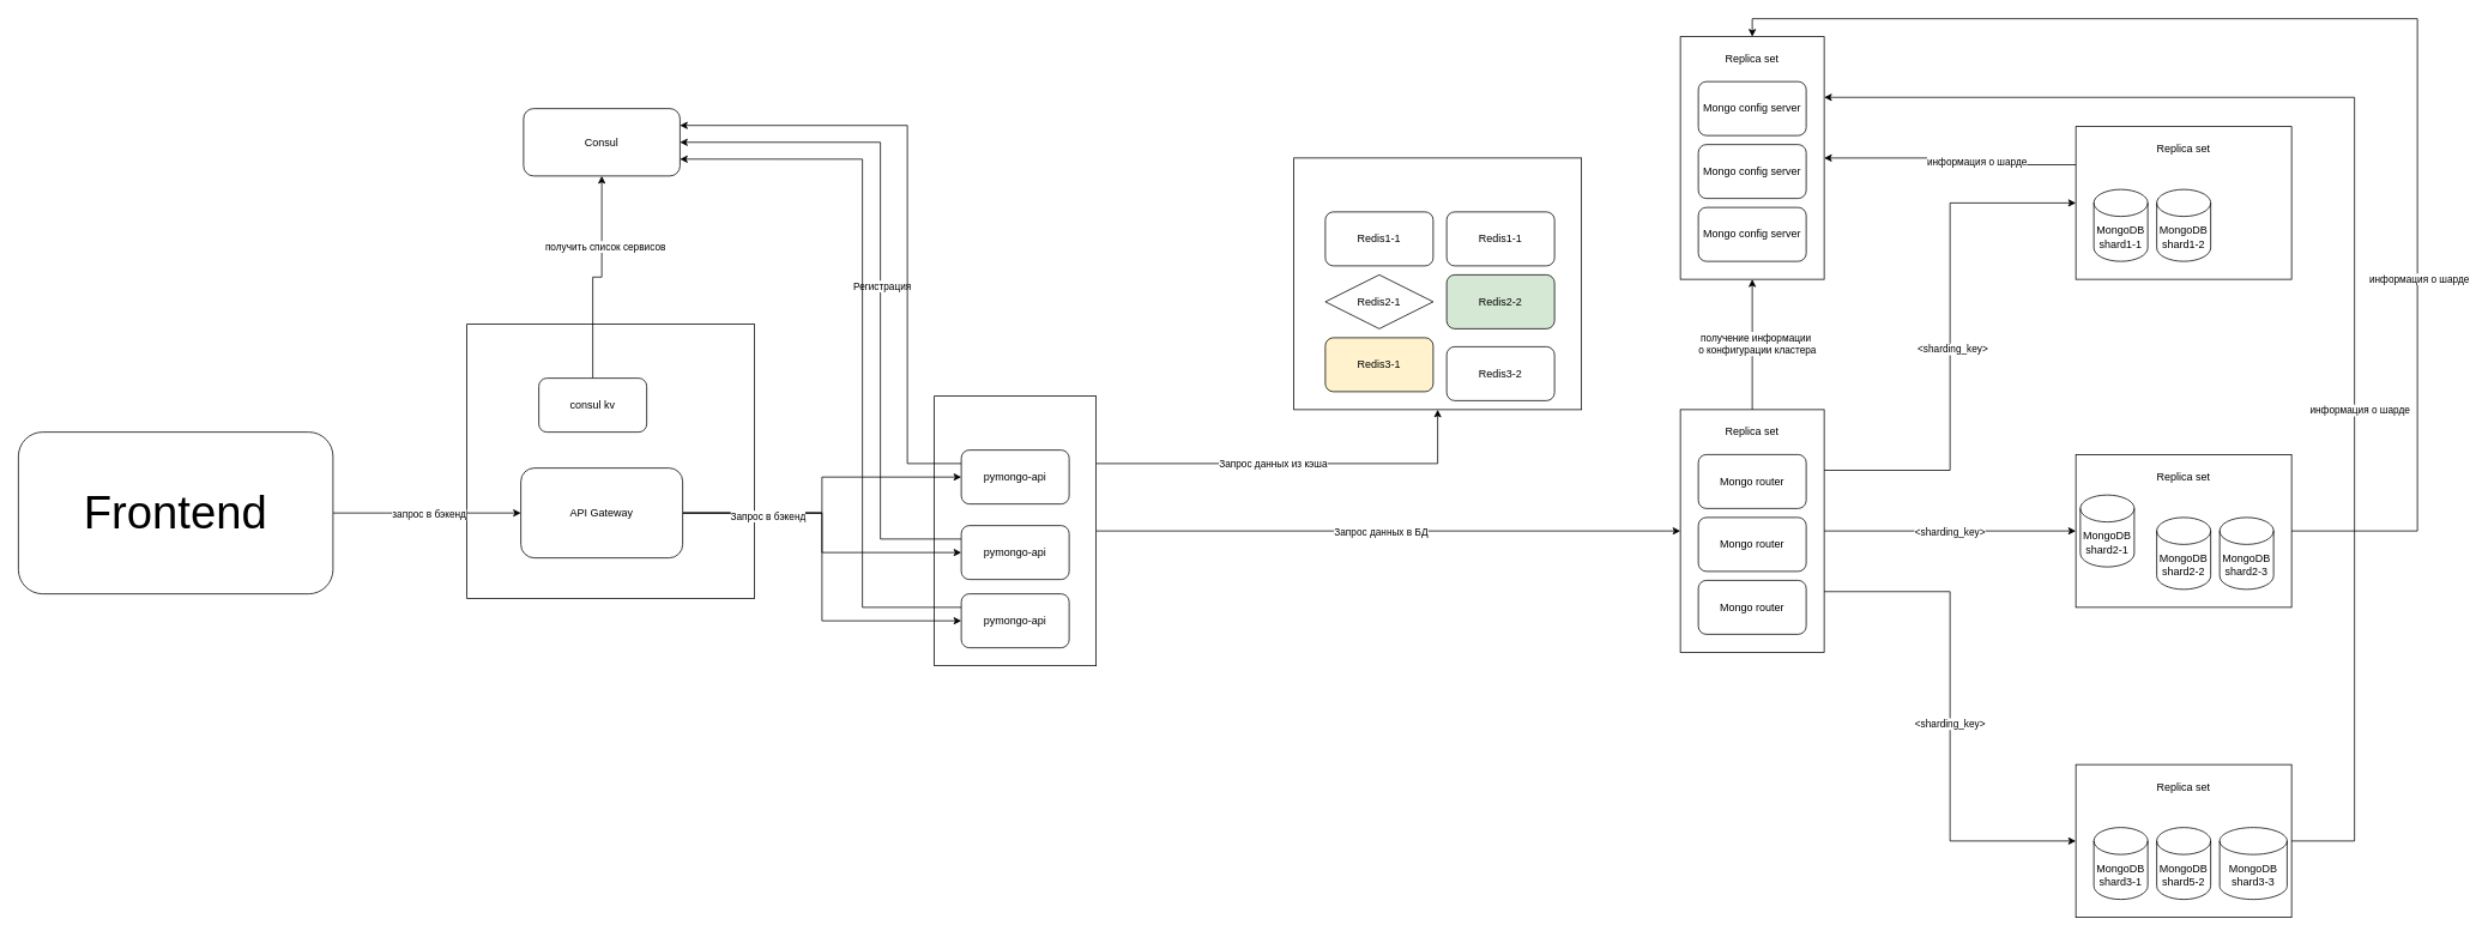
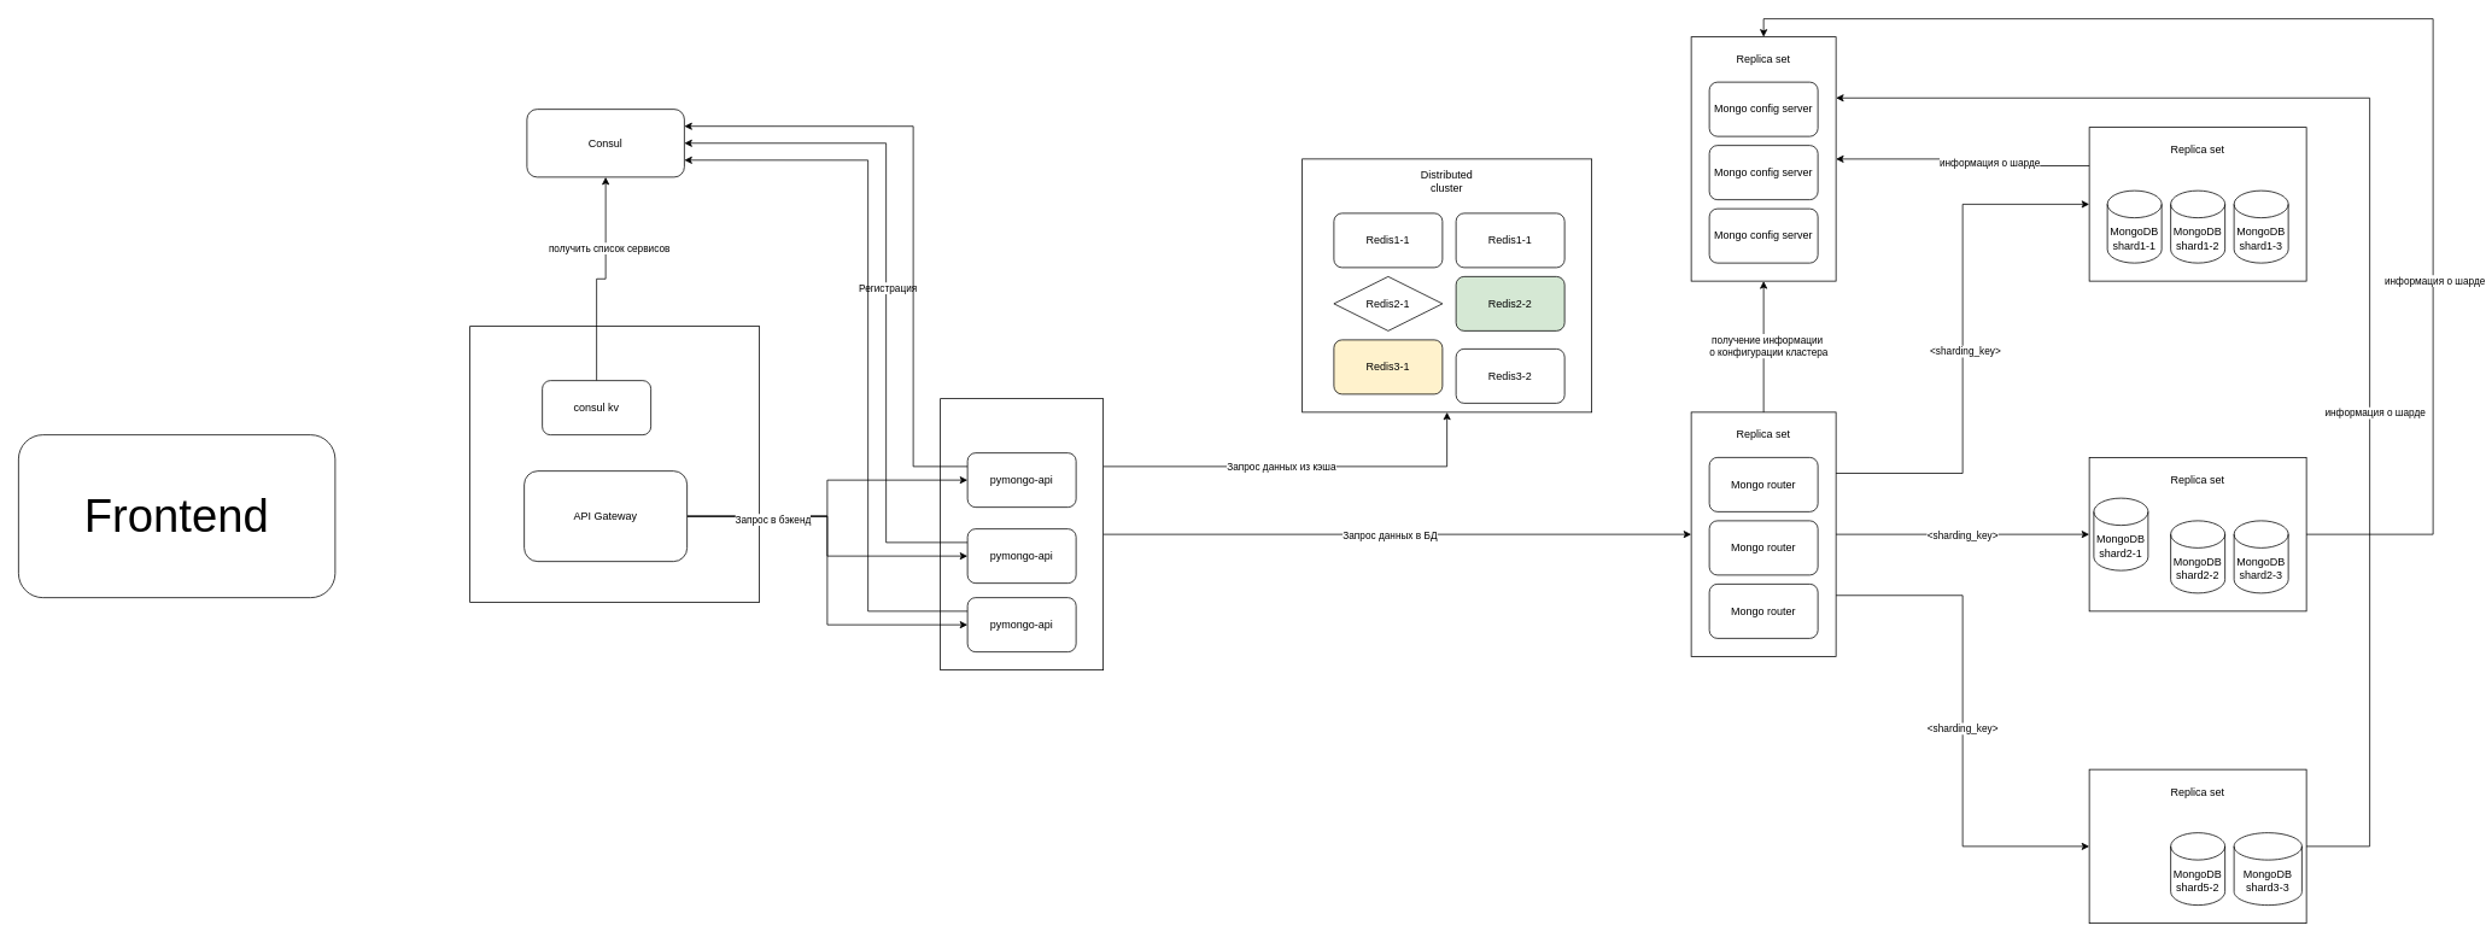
  <mxCell id="0" />
  <mxCell id="1" parent="0" />
  <mxCell id="2" value="" style="rounded=0;whiteSpace=wrap;html=1;" vertex="1" parent="1"><mxGeometry x="519" y="360" width="320" height="305" as="geometry" /></mxCell>
  <mxCell id="3" style="edgeStyle=orthogonalEdgeStyle;rounded=0;orthogonalLoop=1;jettySize=auto;html=1;entryX=0;entryY=0.5;entryDx=0;entryDy=0;" edge="1" parent="1" source="7" target="36"><mxGeometry relative="1" as="geometry" /></mxCell>
  <mxCell id="4" value="Запрос данных в БД" style="edgeLabel;html=1;align=center;verticalAlign=middle;resizable=0;points=[];" vertex="1" connectable="0" parent="3"><mxGeometry x="-0.028" y="-1" relative="1" as="geometry"><mxPoint as="offset" /></mxGeometry></mxCell>
  <mxCell id="5" style="edgeStyle=orthogonalEdgeStyle;rounded=0;orthogonalLoop=1;jettySize=auto;html=1;exitX=1;exitY=0.25;exitDx=0;exitDy=0;entryX=0.5;entryY=1;entryDx=0;entryDy=0;" edge="1" parent="1" source="7" target="54"><mxGeometry relative="1" as="geometry" /></mxCell>
  <mxCell id="6" value="Запрос данных из кэша" style="edgeLabel;html=1;align=center;verticalAlign=middle;resizable=0;points=[];" vertex="1" connectable="0" parent="5"><mxGeometry x="-0.113" y="1" relative="1" as="geometry"><mxPoint x="1" as="offset" /></mxGeometry></mxCell>
  <mxCell id="7" value="" style="rounded=0;whiteSpace=wrap;html=1;" vertex="1" parent="1"><mxGeometry x="1039" y="440" width="180" height="300" as="geometry" /></mxCell>
  <mxCell id="8" style="edgeStyle=orthogonalEdgeStyle;rounded=0;orthogonalLoop=1;jettySize=auto;html=1;exitX=0;exitY=0.25;exitDx=0;exitDy=0;entryX=1;entryY=0.5;entryDx=0;entryDy=0;" edge="1" parent="1" source="10" target="76"><mxGeometry relative="1" as="geometry"><Array as="points"><mxPoint x="979" y="599" /><mxPoint x="979" y="158" /></Array></mxGeometry></mxCell>
  <mxCell id="9" value="Регистрация" style="edgeLabel;html=1;align=center;verticalAlign=middle;resizable=0;points=[];" vertex="1" connectable="0" parent="8"><mxGeometry x="-0.011" relative="1" as="geometry"><mxPoint x="1" y="1" as="offset" /></mxGeometry></mxCell>
  <mxCell id="10" value="pymongo-api" style="rounded=1;whiteSpace=wrap;html=1;" parent="1" vertex="1"><mxGeometry x="1069" y="584" width="120" height="60" as="geometry" /></mxCell>
  <mxCell id="11" value="" style="group" parent="1" vertex="1" connectable="0"><mxGeometry x="2309" y="850" width="240" height="170" as="geometry" /></mxCell>
  <mxCell id="12" value="" style="rounded=0;whiteSpace=wrap;html=1;" parent="11" vertex="1"><mxGeometry width="240" height="170" as="geometry" /></mxCell>
- <mxCell id="13" value="MongoDB&lt;div&gt;shard3-1&lt;/div&gt;" style="shape=cylinder3;whiteSpace=wrap;html=1;boundedLbl=1;backgroundOutline=1;size=15;" parent="11" vertex="1"><mxGeometry x="20" y="70" width="60" height="80" as="geometry" /></mxCell>
  <mxCell id="14" value="MongoDB&lt;div&gt;shard5-2&lt;/div&gt;" style="shape=cylinder3;whiteSpace=wrap;html=1;boundedLbl=1;backgroundOutline=1;size=15;" parent="11" vertex="1"><mxGeometry x="90" y="70" width="60" height="80" as="geometry" /></mxCell>
  <mxCell id="15" value="MongoDB&lt;div&gt;shard3-3&lt;/div&gt;" style="shape=cylinder3;whiteSpace=wrap;html=1;boundedLbl=1;backgroundOutline=1;size=15;" parent="11" vertex="1"><mxGeometry x="160" y="70" width="75" height="80" as="geometry" /></mxCell>
  <mxCell id="16" value="Replica set" style="text;html=1;align=center;verticalAlign=middle;whiteSpace=wrap;rounded=0;" parent="11" vertex="1"><mxGeometry x="75" y="10" width="90" height="30" as="geometry" /></mxCell>
  <mxCell id="17" value="" style="group" parent="1" vertex="1" connectable="0"><mxGeometry x="2309" y="505" width="240" height="170" as="geometry" /></mxCell>
  <mxCell id="18" value="" style="rounded=0;whiteSpace=wrap;html=1;" parent="17" vertex="1"><mxGeometry width="240" height="170" as="geometry" /></mxCell>
  <mxCell id="19" value="MongoDB&lt;br&gt;shard2-1" style="shape=cylinder3;whiteSpace=wrap;html=1;boundedLbl=1;backgroundOutline=1;size=15;" parent="17" vertex="1"><mxGeometry x="5" y="45" width="60" height="80" as="geometry" /></mxCell>
  <mxCell id="20" value="MongoDB&lt;br&gt;shard2-2" style="shape=cylinder3;whiteSpace=wrap;html=1;boundedLbl=1;backgroundOutline=1;size=15;" parent="17" vertex="1"><mxGeometry x="90" y="70" width="60" height="80" as="geometry" /></mxCell>
  <mxCell id="21" value="MongoDB&lt;br&gt;shard2-3" style="shape=cylinder3;whiteSpace=wrap;html=1;boundedLbl=1;backgroundOutline=1;size=15;" parent="17" vertex="1"><mxGeometry x="160" y="70" width="60" height="80" as="geometry" /></mxCell>
  <mxCell id="22" value="Replica set" style="text;html=1;align=center;verticalAlign=middle;whiteSpace=wrap;rounded=0;" parent="17" vertex="1"><mxGeometry x="75" y="10" width="90" height="30" as="geometry" /></mxCell>
  <mxCell id="23" value="" style="group" parent="1" vertex="1" connectable="0"><mxGeometry x="2309" y="140" width="240" height="170" as="geometry" /></mxCell>
  <mxCell id="24" value="" style="rounded=0;whiteSpace=wrap;html=1;" parent="23" vertex="1"><mxGeometry width="240" height="170" as="geometry" /></mxCell>
  <mxCell id="25" value="MongoDB&lt;div&gt;shard1-1&lt;/div&gt;" style="shape=cylinder3;whiteSpace=wrap;html=1;boundedLbl=1;backgroundOutline=1;size=15;" parent="23" vertex="1"><mxGeometry x="20" y="70" width="60" height="80" as="geometry" /></mxCell>
  <mxCell id="26" value="MongoDB&lt;div&gt;shard1-2&lt;/div&gt;" style="shape=cylinder3;whiteSpace=wrap;html=1;boundedLbl=1;backgroundOutline=1;size=15;" parent="23" vertex="1"><mxGeometry x="90" y="70" width="60" height="80" as="geometry" /></mxCell>
+ <mxCell id="27" value="MongoDB&lt;div&gt;shard1-3&lt;/div&gt;" style="shape=cylinder3;whiteSpace=wrap;html=1;boundedLbl=1;backgroundOutline=1;size=15;" parent="23" vertex="1"><mxGeometry x="160" y="70" width="60" height="80" as="geometry" /></mxCell>
  <mxCell id="28" value="Replica set" style="text;html=1;align=center;verticalAlign=middle;whiteSpace=wrap;rounded=0;" parent="23" vertex="1"><mxGeometry x="75" y="10" width="90" height="30" as="geometry" /></mxCell>
  <mxCell id="29" value="" style="group" parent="1" vertex="1" connectable="0"><mxGeometry x="1869" y="40" width="160" height="270" as="geometry" /></mxCell>
  <mxCell id="30" value="" style="rounded=0;whiteSpace=wrap;html=1;" parent="29" vertex="1"><mxGeometry width="160" height="270" as="geometry" /></mxCell>
  <mxCell id="31" value="Mongo config server" style="rounded=1;whiteSpace=wrap;html=1;" parent="29" vertex="1"><mxGeometry x="20" y="50" width="120" height="60" as="geometry" /></mxCell>
  <mxCell id="32" value="Mongo config server" style="rounded=1;whiteSpace=wrap;html=1;" parent="29" vertex="1"><mxGeometry x="20" y="120" width="120" height="60" as="geometry" /></mxCell>
  <mxCell id="33" value="Mongo config server" style="rounded=1;whiteSpace=wrap;html=1;" parent="29" vertex="1"><mxGeometry x="20" y="190" width="120" height="60" as="geometry" /></mxCell>
  <mxCell id="34" value="Replica set" style="text;html=1;align=center;verticalAlign=middle;whiteSpace=wrap;rounded=0;" parent="29" vertex="1"><mxGeometry x="35" y="10" width="90" height="30" as="geometry" /></mxCell>
  <mxCell id="35" value="" style="group" parent="1" vertex="1" connectable="0"><mxGeometry x="1869" y="455" width="160" height="270" as="geometry" /></mxCell>
  <mxCell id="36" value="" style="rounded=0;whiteSpace=wrap;html=1;" parent="35" vertex="1"><mxGeometry width="160" height="270" as="geometry" /></mxCell>
  <mxCell id="37" value="Mongo router" style="rounded=1;whiteSpace=wrap;html=1;" parent="35" vertex="1"><mxGeometry x="20" y="50" width="120" height="60" as="geometry" /></mxCell>
  <mxCell id="38" value="Mongo router" style="rounded=1;whiteSpace=wrap;html=1;" parent="35" vertex="1"><mxGeometry x="20" y="120" width="120" height="60" as="geometry" /></mxCell>
  <mxCell id="39" value="Mongo router" style="rounded=1;whiteSpace=wrap;html=1;" parent="35" vertex="1"><mxGeometry x="20" y="190" width="120" height="60" as="geometry" /></mxCell>
  <mxCell id="40" value="Replica set" style="text;html=1;align=center;verticalAlign=middle;whiteSpace=wrap;rounded=0;" parent="35" vertex="1"><mxGeometry x="35" y="10" width="90" height="30" as="geometry" /></mxCell>
  <mxCell id="41" style="edgeStyle=orthogonalEdgeStyle;rounded=0;orthogonalLoop=1;jettySize=auto;html=1;entryX=0;entryY=0.5;entryDx=0;entryDy=0;" parent="1" source="36" target="18" edge="1"><mxGeometry relative="1" as="geometry" /></mxCell>
  <mxCell id="42" value="&amp;lt;sharding_key&amp;gt;" style="edgeLabel;html=1;align=center;verticalAlign=middle;resizable=0;points=[];" vertex="1" connectable="0" parent="41"><mxGeometry x="-0.014" y="-1" relative="1" as="geometry"><mxPoint x="1" as="offset" /></mxGeometry></mxCell>
  <mxCell id="43" style="edgeStyle=orthogonalEdgeStyle;rounded=0;orthogonalLoop=1;jettySize=auto;html=1;exitX=1;exitY=0.25;exitDx=0;exitDy=0;entryX=0;entryY=0.5;entryDx=0;entryDy=0;" parent="1" source="36" target="24" edge="1"><mxGeometry relative="1" as="geometry" /></mxCell>
  <mxCell id="44" value="&amp;lt;sharding_key&amp;gt;" style="edgeLabel;html=1;align=center;verticalAlign=middle;resizable=0;points=[];" vertex="1" connectable="0" parent="43"><mxGeometry x="-0.049" y="-2" relative="1" as="geometry"><mxPoint as="offset" /></mxGeometry></mxCell>
  <mxCell id="45" style="edgeStyle=orthogonalEdgeStyle;rounded=0;orthogonalLoop=1;jettySize=auto;html=1;exitX=1;exitY=0.75;exitDx=0;exitDy=0;entryX=0;entryY=0.5;entryDx=0;entryDy=0;" parent="1" source="36" target="12" edge="1"><mxGeometry relative="1" as="geometry" /></mxCell>
  <mxCell id="46" value="&amp;lt;sharding_key&amp;gt;" style="edgeLabel;html=1;align=center;verticalAlign=middle;resizable=0;points=[];" vertex="1" connectable="0" parent="45"><mxGeometry x="0.028" y="-1" relative="1" as="geometry"><mxPoint as="offset" /></mxGeometry></mxCell>
  <mxCell id="47" style="edgeStyle=orthogonalEdgeStyle;rounded=0;orthogonalLoop=1;jettySize=auto;html=1;exitX=1;exitY=0.5;exitDx=0;exitDy=0;entryX=0.5;entryY=0;entryDx=0;entryDy=0;" parent="1" source="18" target="30" edge="1"><mxGeometry relative="1" as="geometry"><Array as="points"><mxPoint x="2689" y="590" /><mxPoint x="2689" y="20" /><mxPoint x="1949" y="20" /></Array></mxGeometry></mxCell>
  <mxCell id="48" value="информация о шарде" style="edgeLabel;html=1;align=center;verticalAlign=middle;resizable=0;points=[];" vertex="1" connectable="0" parent="47"><mxGeometry x="-0.428" y="-1" relative="1" as="geometry"><mxPoint y="-1" as="offset" /></mxGeometry></mxCell>
  <mxCell id="49" style="edgeStyle=orthogonalEdgeStyle;rounded=0;orthogonalLoop=1;jettySize=auto;html=1;exitX=1;exitY=0.5;exitDx=0;exitDy=0;entryX=1;entryY=0.25;entryDx=0;entryDy=0;" parent="1" source="12" target="30" edge="1"><mxGeometry relative="1" as="geometry"><Array as="points"><mxPoint x="2619" y="935" /><mxPoint x="2619" y="107" /></Array></mxGeometry></mxCell>
  <mxCell id="50" value="информация о шарде" style="edgeLabel;html=1;align=center;verticalAlign=middle;resizable=0;points=[];" vertex="1" connectable="0" parent="49"><mxGeometry x="-0.262" y="-5" relative="1" as="geometry"><mxPoint as="offset" /></mxGeometry></mxCell>
  <mxCell id="51" style="edgeStyle=orthogonalEdgeStyle;rounded=0;orthogonalLoop=1;jettySize=auto;html=1;exitX=0;exitY=0.25;exitDx=0;exitDy=0;entryX=1;entryY=0.5;entryDx=0;entryDy=0;" parent="1" source="24" target="30" edge="1"><mxGeometry relative="1" as="geometry" /></mxCell>
  <mxCell id="52" value="информация о шарде" style="edgeLabel;html=1;align=center;verticalAlign=middle;resizable=0;points=[];" vertex="1" connectable="0" parent="51"><mxGeometry x="-0.235" y="-4" relative="1" as="geometry"><mxPoint x="-1" as="offset" /></mxGeometry></mxCell>
  <mxCell id="53" value="" style="group" parent="1" vertex="1" connectable="0"><mxGeometry x="1439" y="175" width="320" height="280" as="geometry" /></mxCell>
  <mxCell id="54" value="" style="rounded=0;whiteSpace=wrap;html=1;container=0;" parent="53" vertex="1"><mxGeometry width="320" height="280" as="geometry" /></mxCell>
  <mxCell id="55" value="Redis3-1" style="rounded=1;whiteSpace=wrap;html=1;container=0;fillColor=#fff2cc;" parent="53" vertex="1"><mxGeometry x="35" y="200" width="120" height="60" as="geometry" /></mxCell>
  <mxCell id="56" value="Redis2-1" style="rhombus;whiteSpace=wrap;html=1;container=0;" parent="53" vertex="1"><mxGeometry x="35" y="130" width="120" height="60" as="geometry" /></mxCell>
  <mxCell id="57" value="Redis1-1" style="rounded=1;whiteSpace=wrap;html=1;container=0;" parent="53" vertex="1"><mxGeometry x="35" y="60" width="120" height="60" as="geometry" /></mxCell>
+ <mxCell id="58" value="Distributed cluster" style="text;html=1;align=center;verticalAlign=middle;whiteSpace=wrap;rounded=0;container=0;" parent="53" vertex="1"><mxGeometry x="130" y="10" width="60" height="30" as="geometry" /></mxCell>
  <mxCell id="59" value="Redis1-1" style="rounded=1;whiteSpace=wrap;html=1;container=0;" parent="53" vertex="1"><mxGeometry x="170" y="60" width="120" height="60" as="geometry" /></mxCell>
  <mxCell id="60" value="Redis2-2" style="rounded=1;whiteSpace=wrap;html=1;container=0;fillColor=#d5e8d4;" parent="53" vertex="1"><mxGeometry x="170" y="130" width="120" height="60" as="geometry" /></mxCell>
  <mxCell id="61" value="Redis3-2" style="rounded=1;whiteSpace=wrap;html=1;container=0;" parent="53" vertex="1"><mxGeometry x="170" y="210" width="120" height="60" as="geometry" /></mxCell>
  <mxCell id="62" style="edgeStyle=orthogonalEdgeStyle;rounded=0;orthogonalLoop=1;jettySize=auto;html=1;exitX=0;exitY=0.25;exitDx=0;exitDy=0;entryX=1;entryY=0.25;entryDx=0;entryDy=0;" edge="1" parent="1" source="63" target="76"><mxGeometry relative="1" as="geometry"><Array as="points"><mxPoint x="1009" y="515" /><mxPoint x="1009" y="139" /></Array></mxGeometry></mxCell>
  <mxCell id="63" value="pymongo-api" style="rounded=1;whiteSpace=wrap;html=1;" vertex="1" parent="1"><mxGeometry x="1069" y="500" width="120" height="60" as="geometry" /></mxCell>
  <mxCell id="64" style="edgeStyle=orthogonalEdgeStyle;rounded=0;orthogonalLoop=1;jettySize=auto;html=1;exitX=0;exitY=0.25;exitDx=0;exitDy=0;entryX=1;entryY=0.75;entryDx=0;entryDy=0;" edge="1" parent="1" source="65" target="76"><mxGeometry relative="1" as="geometry"><Array as="points"><mxPoint x="959" y="675" /><mxPoint x="959" y="176" /></Array></mxGeometry></mxCell>
  <mxCell id="65" value="pymongo-api" style="rounded=1;whiteSpace=wrap;html=1;" vertex="1" parent="1"><mxGeometry x="1069" y="660" width="120" height="60" as="geometry" /></mxCell>
- <mxCell id="66" style="edgeStyle=orthogonalEdgeStyle;rounded=0;orthogonalLoop=1;jettySize=auto;html=1;entryX=0;entryY=0.5;entryDx=0;entryDy=0;" edge="1" parent="1" source="68" target="75"><mxGeometry relative="1" as="geometry" /></mxCell>
- <mxCell id="67" value="запрос в бэкенд" style="edgeLabel;html=1;align=center;verticalAlign=middle;resizable=0;points=[];" vertex="1" connectable="0" parent="66"><mxGeometry x="0.018" y="-1" relative="1" as="geometry"><mxPoint as="offset" /></mxGeometry></mxCell>
  <mxCell id="68" value="Frontend" style="rounded=1;whiteSpace=wrap;html=1;fontSize=51;" vertex="1" parent="1"><mxGeometry x="20" y="480" width="350" height="180" as="geometry" /></mxCell>
  <mxCell id="69" style="edgeStyle=orthogonalEdgeStyle;rounded=0;orthogonalLoop=1;jettySize=auto;html=1;entryX=0.5;entryY=1;entryDx=0;entryDy=0;exitX=0.5;exitY=0;exitDx=0;exitDy=0;" edge="1" parent="1" source="79" target="76"><mxGeometry relative="1" as="geometry" /></mxCell>
  <mxCell id="70" value="получить список сервисов" style="edgeLabel;html=1;align=center;verticalAlign=middle;resizable=0;points=[];" vertex="1" connectable="0" parent="69"><mxGeometry x="0.34" y="-3" relative="1" as="geometry"><mxPoint as="offset" /></mxGeometry></mxCell>
  <mxCell id="71" style="edgeStyle=orthogonalEdgeStyle;rounded=0;orthogonalLoop=1;jettySize=auto;html=1;entryX=0;entryY=0.5;entryDx=0;entryDy=0;" edge="1" parent="1" source="75" target="63"><mxGeometry relative="1" as="geometry" /></mxCell>
  <mxCell id="72" style="edgeStyle=orthogonalEdgeStyle;rounded=0;orthogonalLoop=1;jettySize=auto;html=1;entryX=0;entryY=0.5;entryDx=0;entryDy=0;" edge="1" parent="1" source="75" target="10"><mxGeometry relative="1" as="geometry" /></mxCell>
  <mxCell id="73" style="edgeStyle=orthogonalEdgeStyle;rounded=0;orthogonalLoop=1;jettySize=auto;html=1;entryX=0;entryY=0.5;entryDx=0;entryDy=0;" edge="1" parent="1" source="75" target="65"><mxGeometry relative="1" as="geometry" /></mxCell>
  <mxCell id="74" value="Запрос в бэкенд" style="edgeLabel;html=1;align=center;verticalAlign=middle;resizable=0;points=[];" vertex="1" connectable="0" parent="73"><mxGeometry x="-0.562" y="-3" relative="1" as="geometry"><mxPoint as="offset" /></mxGeometry></mxCell>
  <mxCell id="75" value="API Gateway" style="rounded=1;whiteSpace=wrap;html=1;" vertex="1" parent="1"><mxGeometry x="579" y="520" width="180" height="100" as="geometry" /></mxCell>
  <mxCell id="76" value="Consul" style="rounded=1;whiteSpace=wrap;html=1;" vertex="1" parent="1"><mxGeometry x="582" y="120" width="174" height="75" as="geometry" /></mxCell>
  <mxCell id="77" style="edgeStyle=orthogonalEdgeStyle;rounded=0;orthogonalLoop=1;jettySize=auto;html=1;entryX=0.5;entryY=1;entryDx=0;entryDy=0;exitX=0.5;exitY=0;exitDx=0;exitDy=0;" edge="1" parent="1" source="36" target="30"><mxGeometry relative="1" as="geometry" /></mxCell>
  <mxCell id="78" value="получение информации&lt;div&gt;&amp;nbsp;о конфигурации кластера&lt;/div&gt;" style="edgeLabel;html=1;align=center;verticalAlign=middle;resizable=0;points=[];" vertex="1" connectable="0" parent="77"><mxGeometry x="0.016" y="-3" relative="1" as="geometry"><mxPoint as="offset" /></mxGeometry></mxCell>
  <mxCell id="79" value="consul kv" style="rounded=1;whiteSpace=wrap;html=1;" vertex="1" parent="1"><mxGeometry x="599" y="420" width="120" height="60" as="geometry" /></mxCell>
